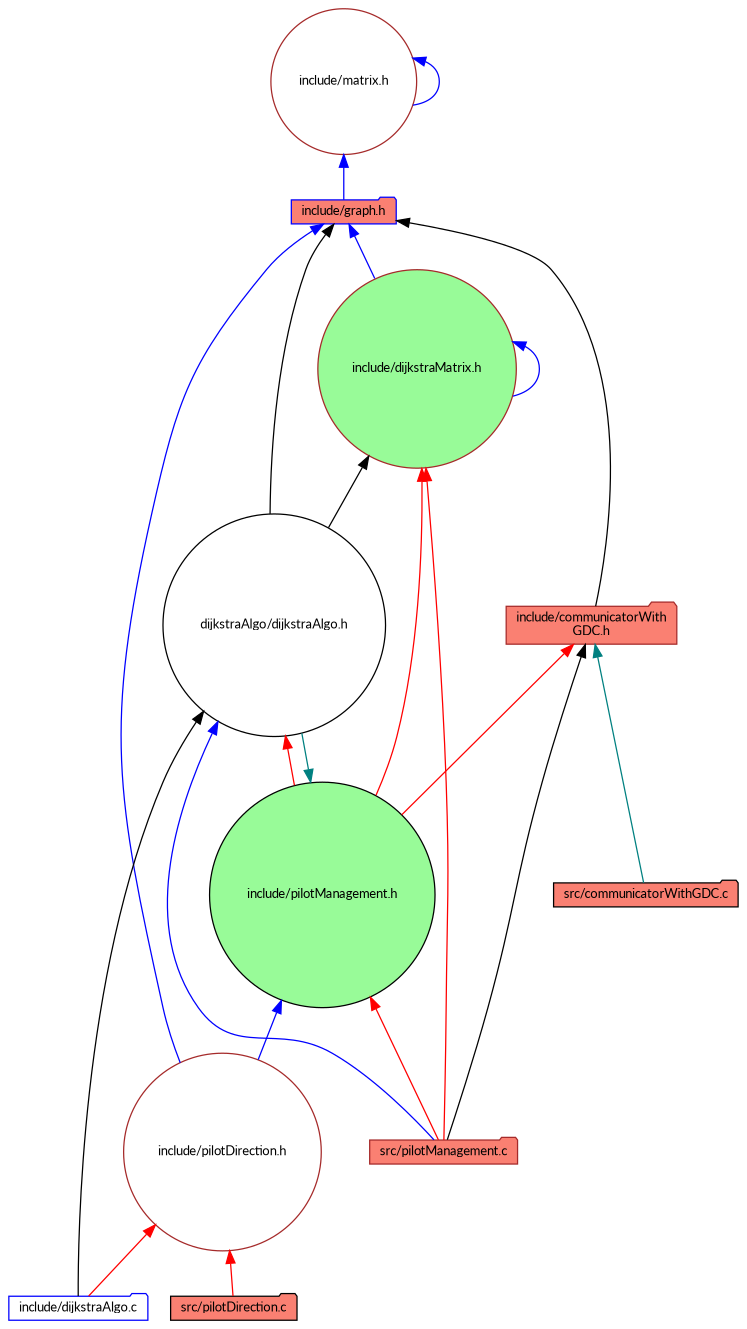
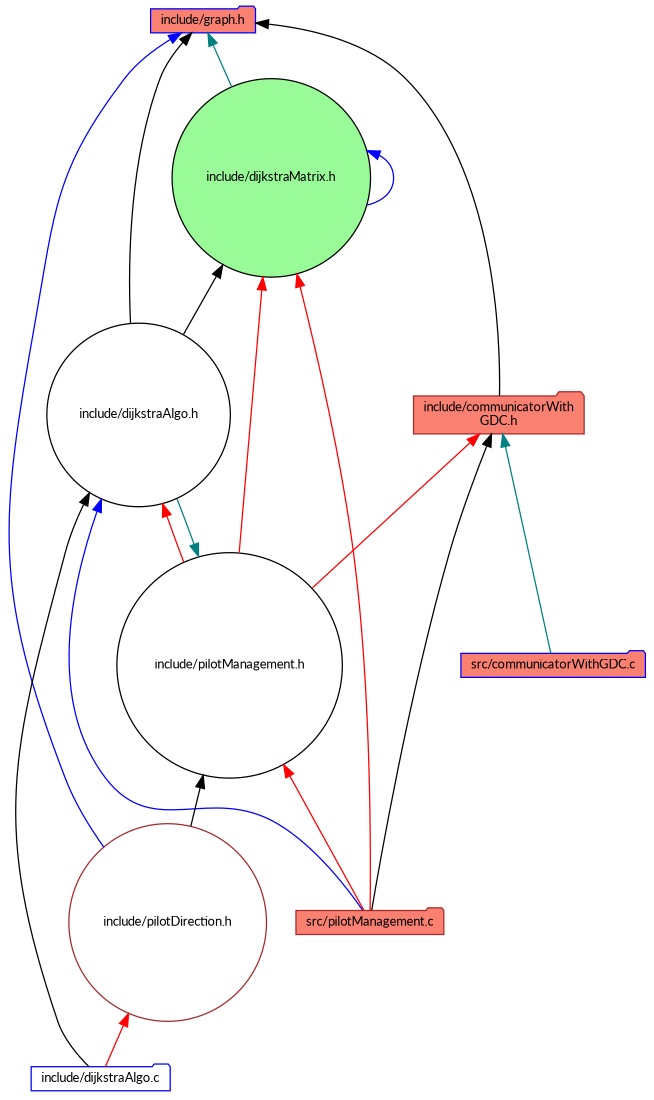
  digraph {
    fontname=Lato
    node [color=brown fillcolor=salmon fontname=Lato fontsize=10 shape=folder style=filled]
    edge [color=blue dir=back fontname=Lato fontsize=10 labelfontname=Helvetica labelfontsize=10 style=solid]
-   n1 [fillcolor=white fontcolor=black height=0.2 label="include/matrix.h" shape=circle width=0.4]
    n2 [color=blue height=0.2 label="include/graph.h" width=0.4]
-   n3 [color=black fillcolor=white height=0.2 label="dijkstraAlgo/dijkstraAlgo.h" shape=circle width=0.4]
+   n3 [color=black fillcolor=white height=0.2 label="include/dijkstraAlgo.h" shape=circle width=0.4]
    n4 [fillcolor=white height=0.2 label="include/pilotDirection.h" shape=circle width=0.4]
    n5 [height=0.2 label="include/communicatorWith\lGDC.h" width=0.4]
-   n6 [fillcolor=palegreen height=0.2 label="include/dijkstraMatrix.h" shape=circle width=0.4]
+   n6 [color=black fillcolor=palegreen height=0.2 label="include/dijkstraMatrix.h" shape=circle width=0.4]
    n7 [color=blue fillcolor=white height=0.2 label="include/dijkstraAlgo.c" width=0.4]
-   n8 [color=black fillcolor=palegreen height=0.2 label="include/pilotManagement.h" shape=circle width=0.4]
+   n8 [color=black fillcolor=white height=0.2 label="include/pilotManagement.h" shape=circle width=0.4]
    n9 [height=0.2 label="src/pilotManagement.c" width=0.4]
-   n10 [color=black height=0.2 label="src/pilotDirection.c" width=0.4]
-   n11 [color=black height=0.2 label="src/communicatorWithGDC.c" width=0.4]
-   n1 -> n1
-   n1 -> n2
+   n11 [color=blue height=0.2 label="src/communicatorWithGDC.c" width=0.4]
    n2 -> n3 [color=black]
    n2 -> n4
    n2 -> n5 [color=black]
-   n2 -> n6
+   n2 -> n6 [color=teal]
    n3 -> n7 [color=black]
    n3 -> n8 [color=red]
    n3 -> n9
    n4 -> n7 [color=red]
-   n4 -> n10 [color=red]
    n5 -> n8 [color=red]
    n5 -> n9 [color=black]
    n5 -> n11 [color=teal]
    n6 -> n3 [color=black]
    n6 -> n6
    n6 -> n8 [color=red]
    n6 -> n9 [color=red]
    n8 -> n3 [color=teal]
-   n8 -> n4
+   n8 -> n4 [color=black]
    n8 -> n9 [color=red]
  }
